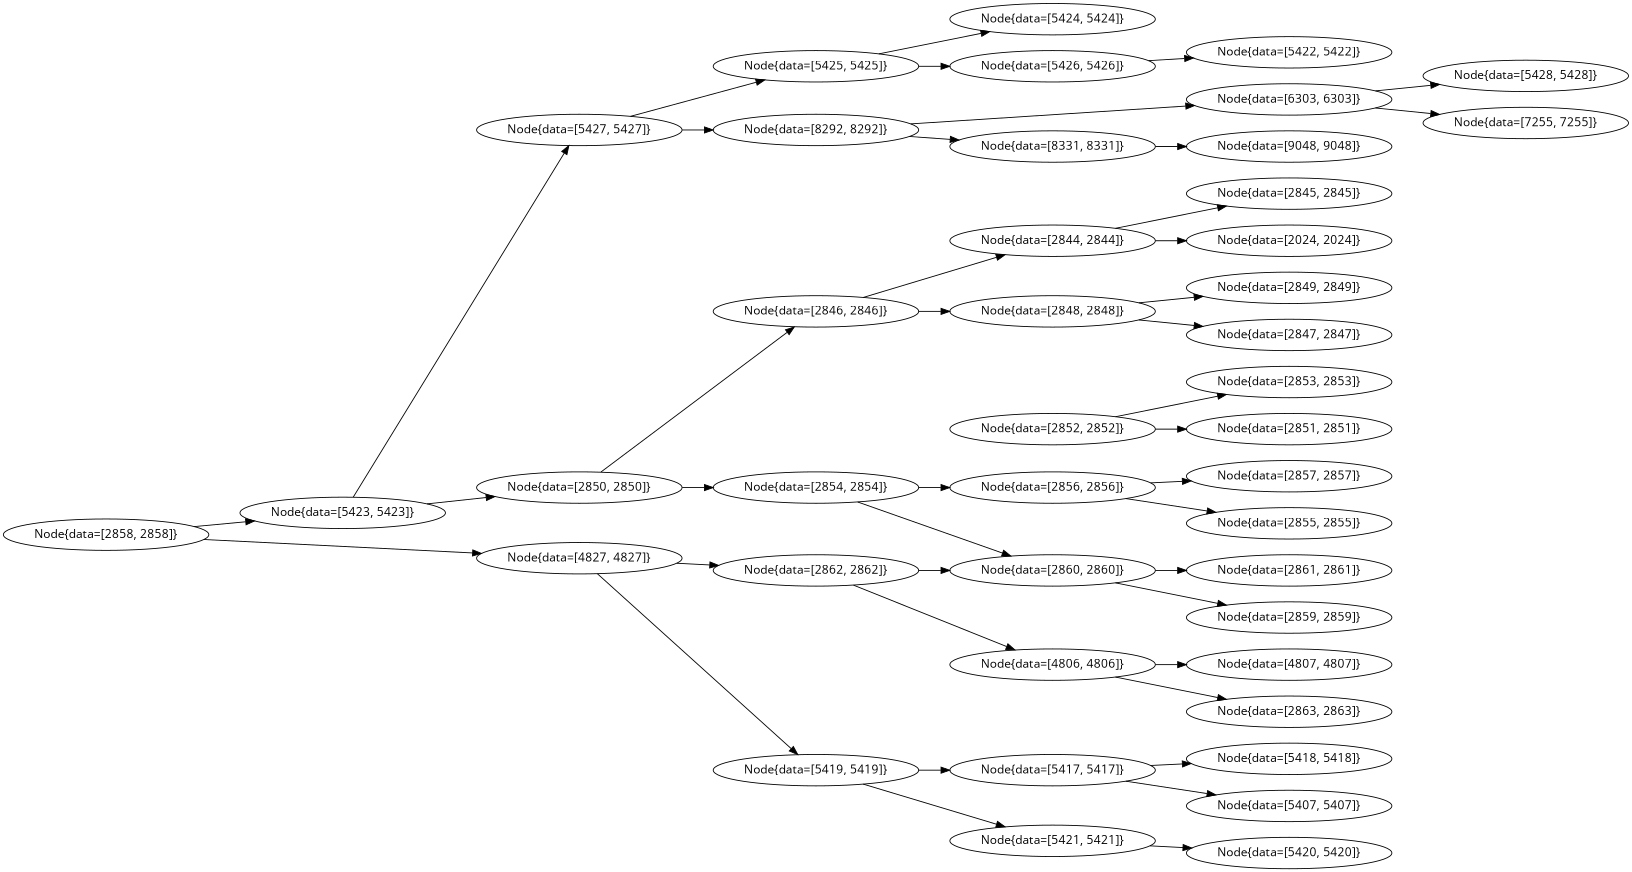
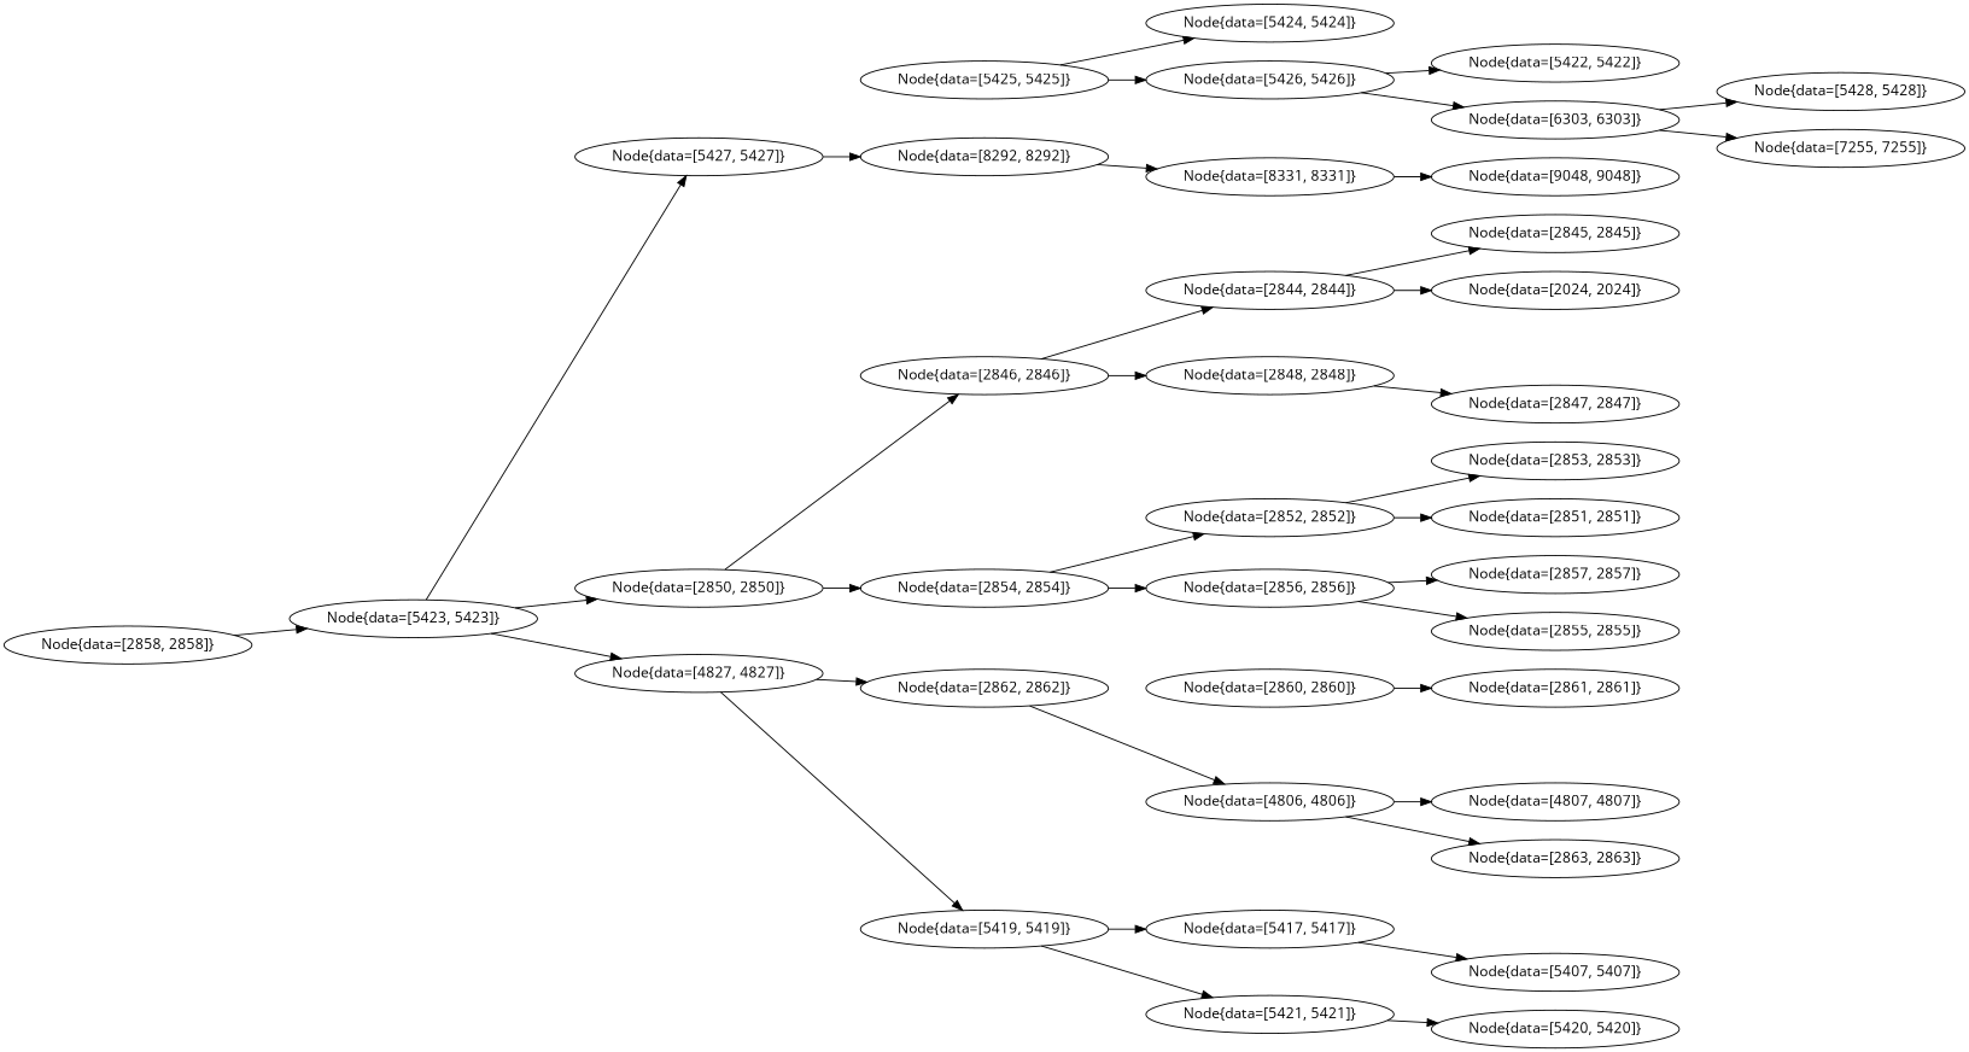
  digraph {
    fontname="Open Sans"
    rankdir=LR
    node [fontname="Open Sans"]
    edge [fontname="Open Sans"]
    n1 [label="Node{data=[2858, 2858]}"]
    n2 [label="Node{data=[5423, 5423]}"]
    n3 [label="Node{data=[2850, 2850]}"]
    n4 [label="Node{data=[2846, 2846]}"]
    n5 [label="Node{data=[2854, 2854]}"]
    n6 [label="Node{data=[4827, 4827]}"]
    n7 [label="Node{data=[5427, 5427]}"]
    n8 [label="Node{data=[2844, 2844]}"]
    n9 [label="Node{data=[2848, 2848]}"]
    n10 [label="Node{data=[2852, 2852]}"]
    n11 [label="Node{data=[2856, 2856]}"]
    n12 [label="Node{data=[2024, 2024]}"]
    n13 [label="Node{data=[2845, 2845]}"]
    n14 [label="Node{data=[2847, 2847]}"]
-   n15 [label="Node{data=[2849, 2849]}"]
    n16 [label="Node{data=[2851, 2851]}"]
    n17 [label="Node{data=[2853, 2853]}"]
    n18 [label="Node{data=[2855, 2855]}"]
    n19 [label="Node{data=[2857, 2857]}"]
    n20 [label="Node{data=[2862, 2862]}"]
    n21 [label="Node{data=[5419, 5419]}"]
    n22 [label="Node{data=[5425, 5425]}"]
    n23 [label="Node{data=[8292, 8292]}"]
    n24 [label="Node{data=[2860, 2860]}"]
    n25 [label="Node{data=[4806, 4806]}"]
    n26 [label="Node{data=[5417, 5417]}"]
    n27 [label="Node{data=[5421, 5421]}"]
-   n28 [label="Node{data=[2859, 2859]}"]
    n29 [label="Node{data=[2861, 2861]}"]
    n30 [label="Node{data=[2863, 2863]}"]
    n31 [label="Node{data=[4807, 4807]}"]
    n32 [label="Node{data=[5407, 5407]}"]
-   n33 [label="Node{data=[5418, 5418]}"]
    n34 [label="Node{data=[5420, 5420]}"]
    n35 [label="Node{data=[5422, 5422]}"]
    n36 [label="Node{data=[5424, 5424]}"]
    n37 [label="Node{data=[5426, 5426]}"]
    n38 [label="Node{data=[6303, 6303]}"]
    n39 [label="Node{data=[8331, 8331]}"]
    n40 [label="Node{data=[5428, 5428]}"]
    n41 [label="Node{data=[7255, 7255]}"]
    n42 [label="Node{data=[9048, 9048]}"]
    n1 -> n2
    n2 -> n3
-   n1 -> n6
+   n2 -> n6
    n2 -> n7
    n3 -> n4
    n3 -> n5
    n4 -> n8
    n4 -> n9
-   n5 -> n24
+   n5 -> n10
    n5 -> n11
    n6 -> n20
    n6 -> n21
-   n7 -> n22
    n7 -> n23
    n8 -> n12
    n8 -> n13
    n9 -> n14
-   n9 -> n15
    n10 -> n16
    n10 -> n17
    n11 -> n18
    n11 -> n19
-   n20 -> n24
    n20 -> n25
    n21 -> n26
    n21 -> n27
    n22 -> n36
    n22 -> n37
-   n23 -> n38
+   n37 -> n38
    n23 -> n39
-   n24 -> n28
    n24 -> n29
    n25 -> n30
    n25 -> n31
    n26 -> n32
-   n26 -> n33
    n27 -> n34
    n37 -> n35
    n38 -> n40
    n38 -> n41
    n39 -> n42
  }
